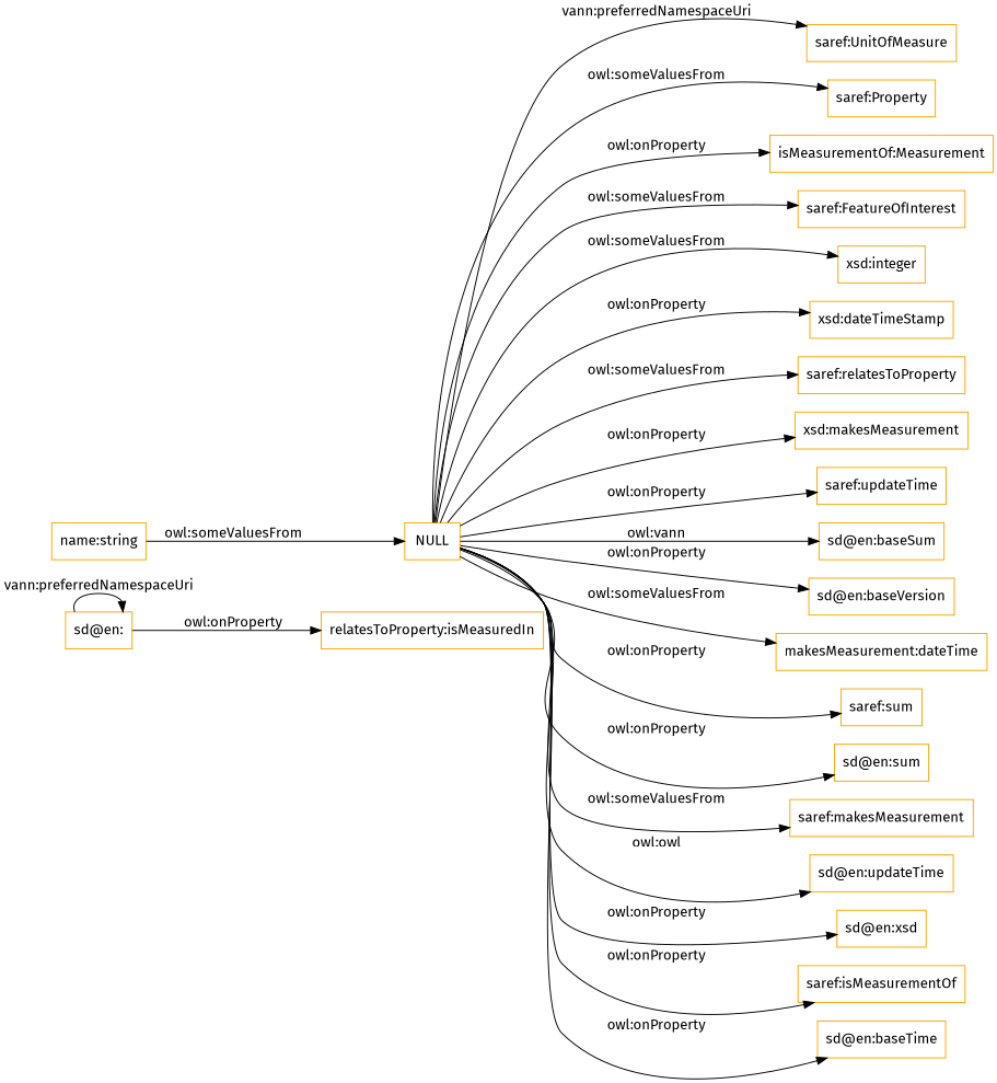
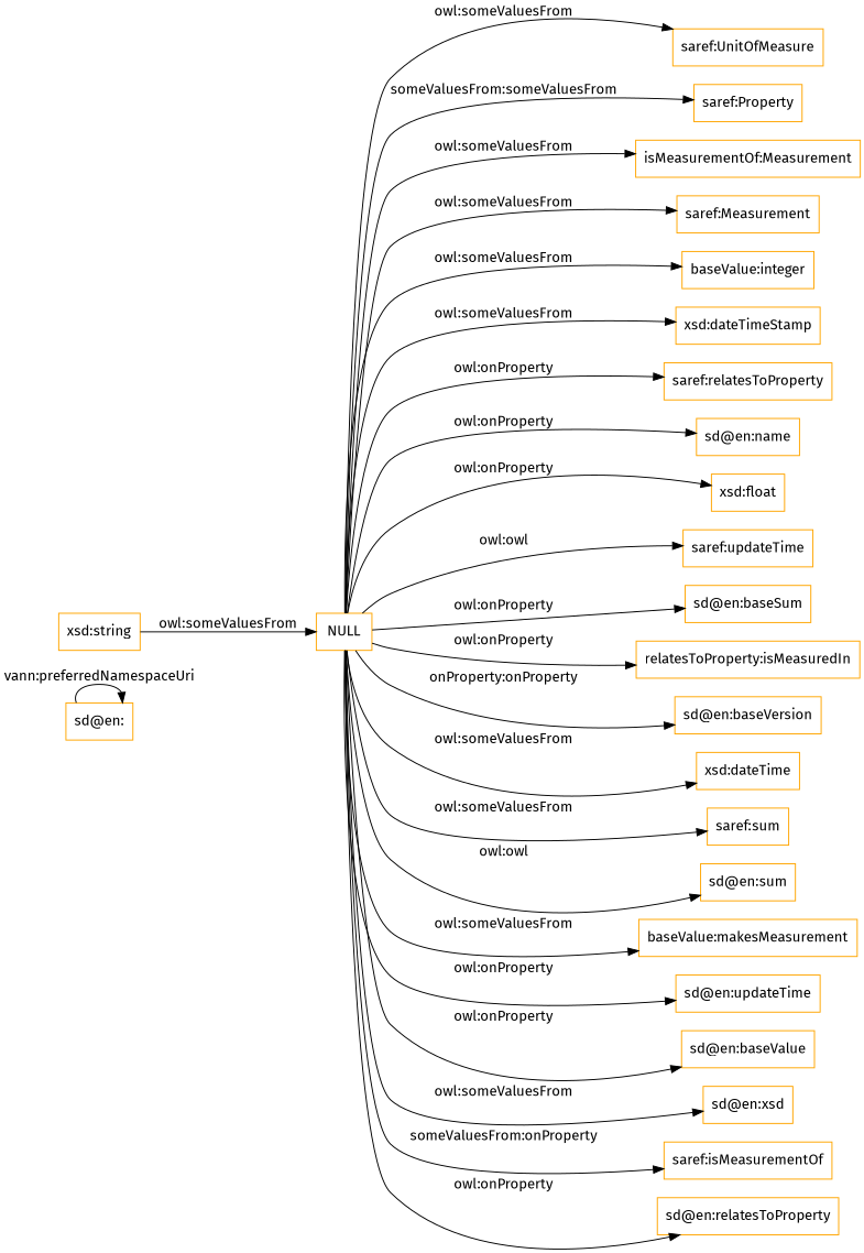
  digraph {
    fontname="Fira Sans"
    rankdir=LR
    node [color=orange fontname="Fira Sans" shape=rectangle]
    edge [fontname="Fira Sans"]
    "sd@en:"
    NULL
    "saref:UnitOfMeasure"
    "saref:Property"
    n5 [label="isMeasurementOf:Measurement"]
-   "saref:FeatureOfInterest"
-   "xsd:integer"
+   "saref:FeatureOfInterest" [label="saref:Measurement"]
+   "xsd:integer" [label="baseValue:integer"]
    "xsd:dateTimeStamp"
    "saref:relatesToProperty"
-   "xsd:float" [label="xsd:makesMeasurement"]
+   "sd@en:name"
+   "xsd:float"
    n12 [label="saref:updateTime"]
    "sd@en:baseSum"
    n14 [label="relatesToProperty:isMeasuredIn"]
    "sd@en:baseVersion"
-   "xsd:dateTime" [label="makesMeasurement:dateTime"]
+   "xsd:dateTime"
    n17 [label="saref:sum"]
    "sd@en:sum"
-   "saref:makesMeasurement"
+   "saref:makesMeasurement" [label="baseValue:makesMeasurement"]
    "sd@en:updateTime"
+   "sd@en:baseValue"
    n22 [label="sd@en:xsd"]
    "saref:isMeasurementOf"
-   "sd@en:baseTime"
-   "xsd:string" [label="name:string"]
+   "sd@en:baseTime" [label="sd@en:relatesToProperty"]
+   "xsd:string"
    "sd@en:" -> "sd@en:" [label="vann:preferredNamespaceUri"]
-   NULL -> "saref:UnitOfMeasure" [label="vann:preferredNamespaceUri"]
-   NULL -> "saref:Property" [label="owl:someValuesFrom"]
-   NULL -> n5 [label="owl:onProperty"]
+   NULL -> "saref:UnitOfMeasure" [label="owl:someValuesFrom"]
+   NULL -> "saref:Property" [label="someValuesFrom:someValuesFrom"]
+   NULL -> n5 [label="owl:someValuesFrom"]
    NULL -> "saref:FeatureOfInterest" [label="owl:someValuesFrom"]
    NULL -> "xsd:integer" [label="owl:someValuesFrom"]
-   NULL -> "xsd:dateTimeStamp" [label="owl:onProperty"]
-   NULL -> "saref:relatesToProperty" [label="owl:someValuesFrom"]
+   NULL -> "xsd:dateTimeStamp" [label="owl:someValuesFrom"]
+   NULL -> "saref:relatesToProperty" [label="owl:onProperty"]
+   NULL -> "sd@en:name" [label="owl:onProperty"]
    NULL -> "xsd:float" [label="owl:onProperty"]
-   NULL -> n12 [label="owl:onProperty"]
-   NULL -> "sd@en:baseSum" [label="owl:vann"]
-   "sd@en:" -> n14 [label="owl:onProperty"]
-   NULL -> "sd@en:baseVersion" [label="owl:onProperty"]
+   NULL -> n12 [label="owl:owl"]
+   NULL -> "sd@en:baseSum" [label="owl:onProperty"]
+   NULL -> n14 [label="owl:onProperty"]
+   NULL -> "sd@en:baseVersion" [label="onProperty:onProperty"]
    NULL -> "xsd:dateTime" [label="owl:someValuesFrom"]
-   NULL -> n17 [label="owl:onProperty"]
-   NULL -> "sd@en:sum" [label="owl:onProperty"]
+   NULL -> n17 [label="owl:someValuesFrom"]
+   NULL -> "sd@en:sum" [label="owl:owl"]
    NULL -> "saref:makesMeasurement" [label="owl:someValuesFrom"]
-   NULL -> "sd@en:updateTime" [label="owl:owl"]
-   NULL -> n22 [label="owl:onProperty"]
-   NULL -> "saref:isMeasurementOf" [label="owl:onProperty"]
+   NULL -> "sd@en:updateTime" [label="owl:onProperty"]
+   NULL -> "sd@en:baseValue" [label="owl:onProperty"]
+   NULL -> n22 [label="owl:someValuesFrom"]
+   NULL -> "saref:isMeasurementOf" [label="someValuesFrom:onProperty"]
    NULL -> "sd@en:baseTime" [label="owl:onProperty"]
    "xsd:string" -> NULL [label="owl:someValuesFrom"]
  }
